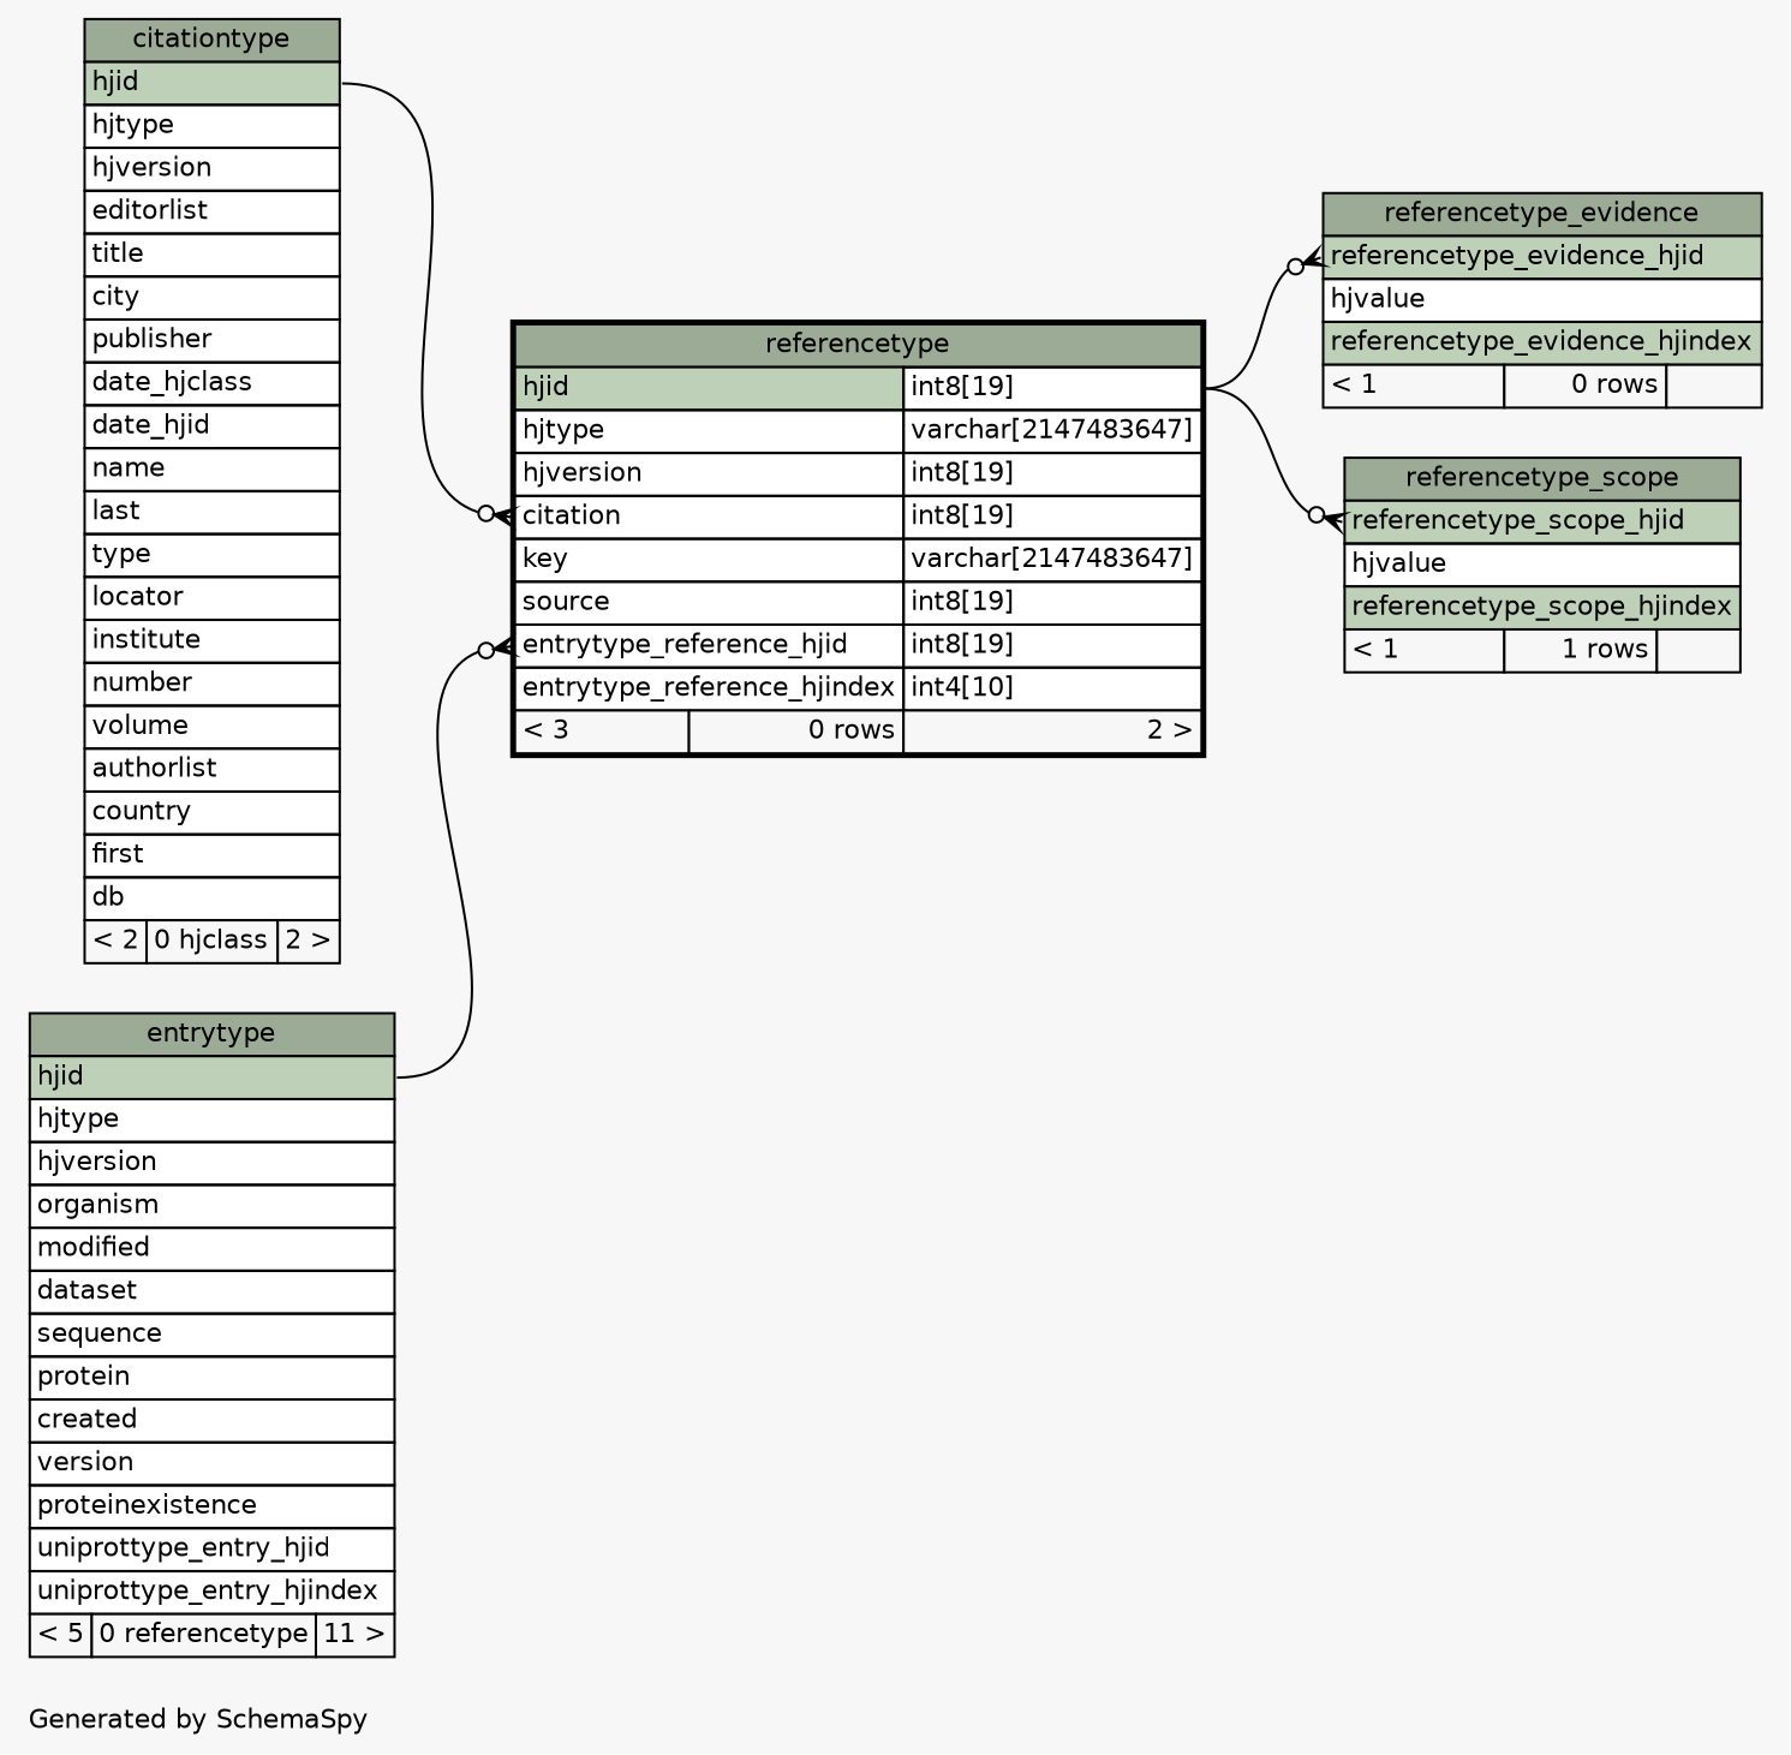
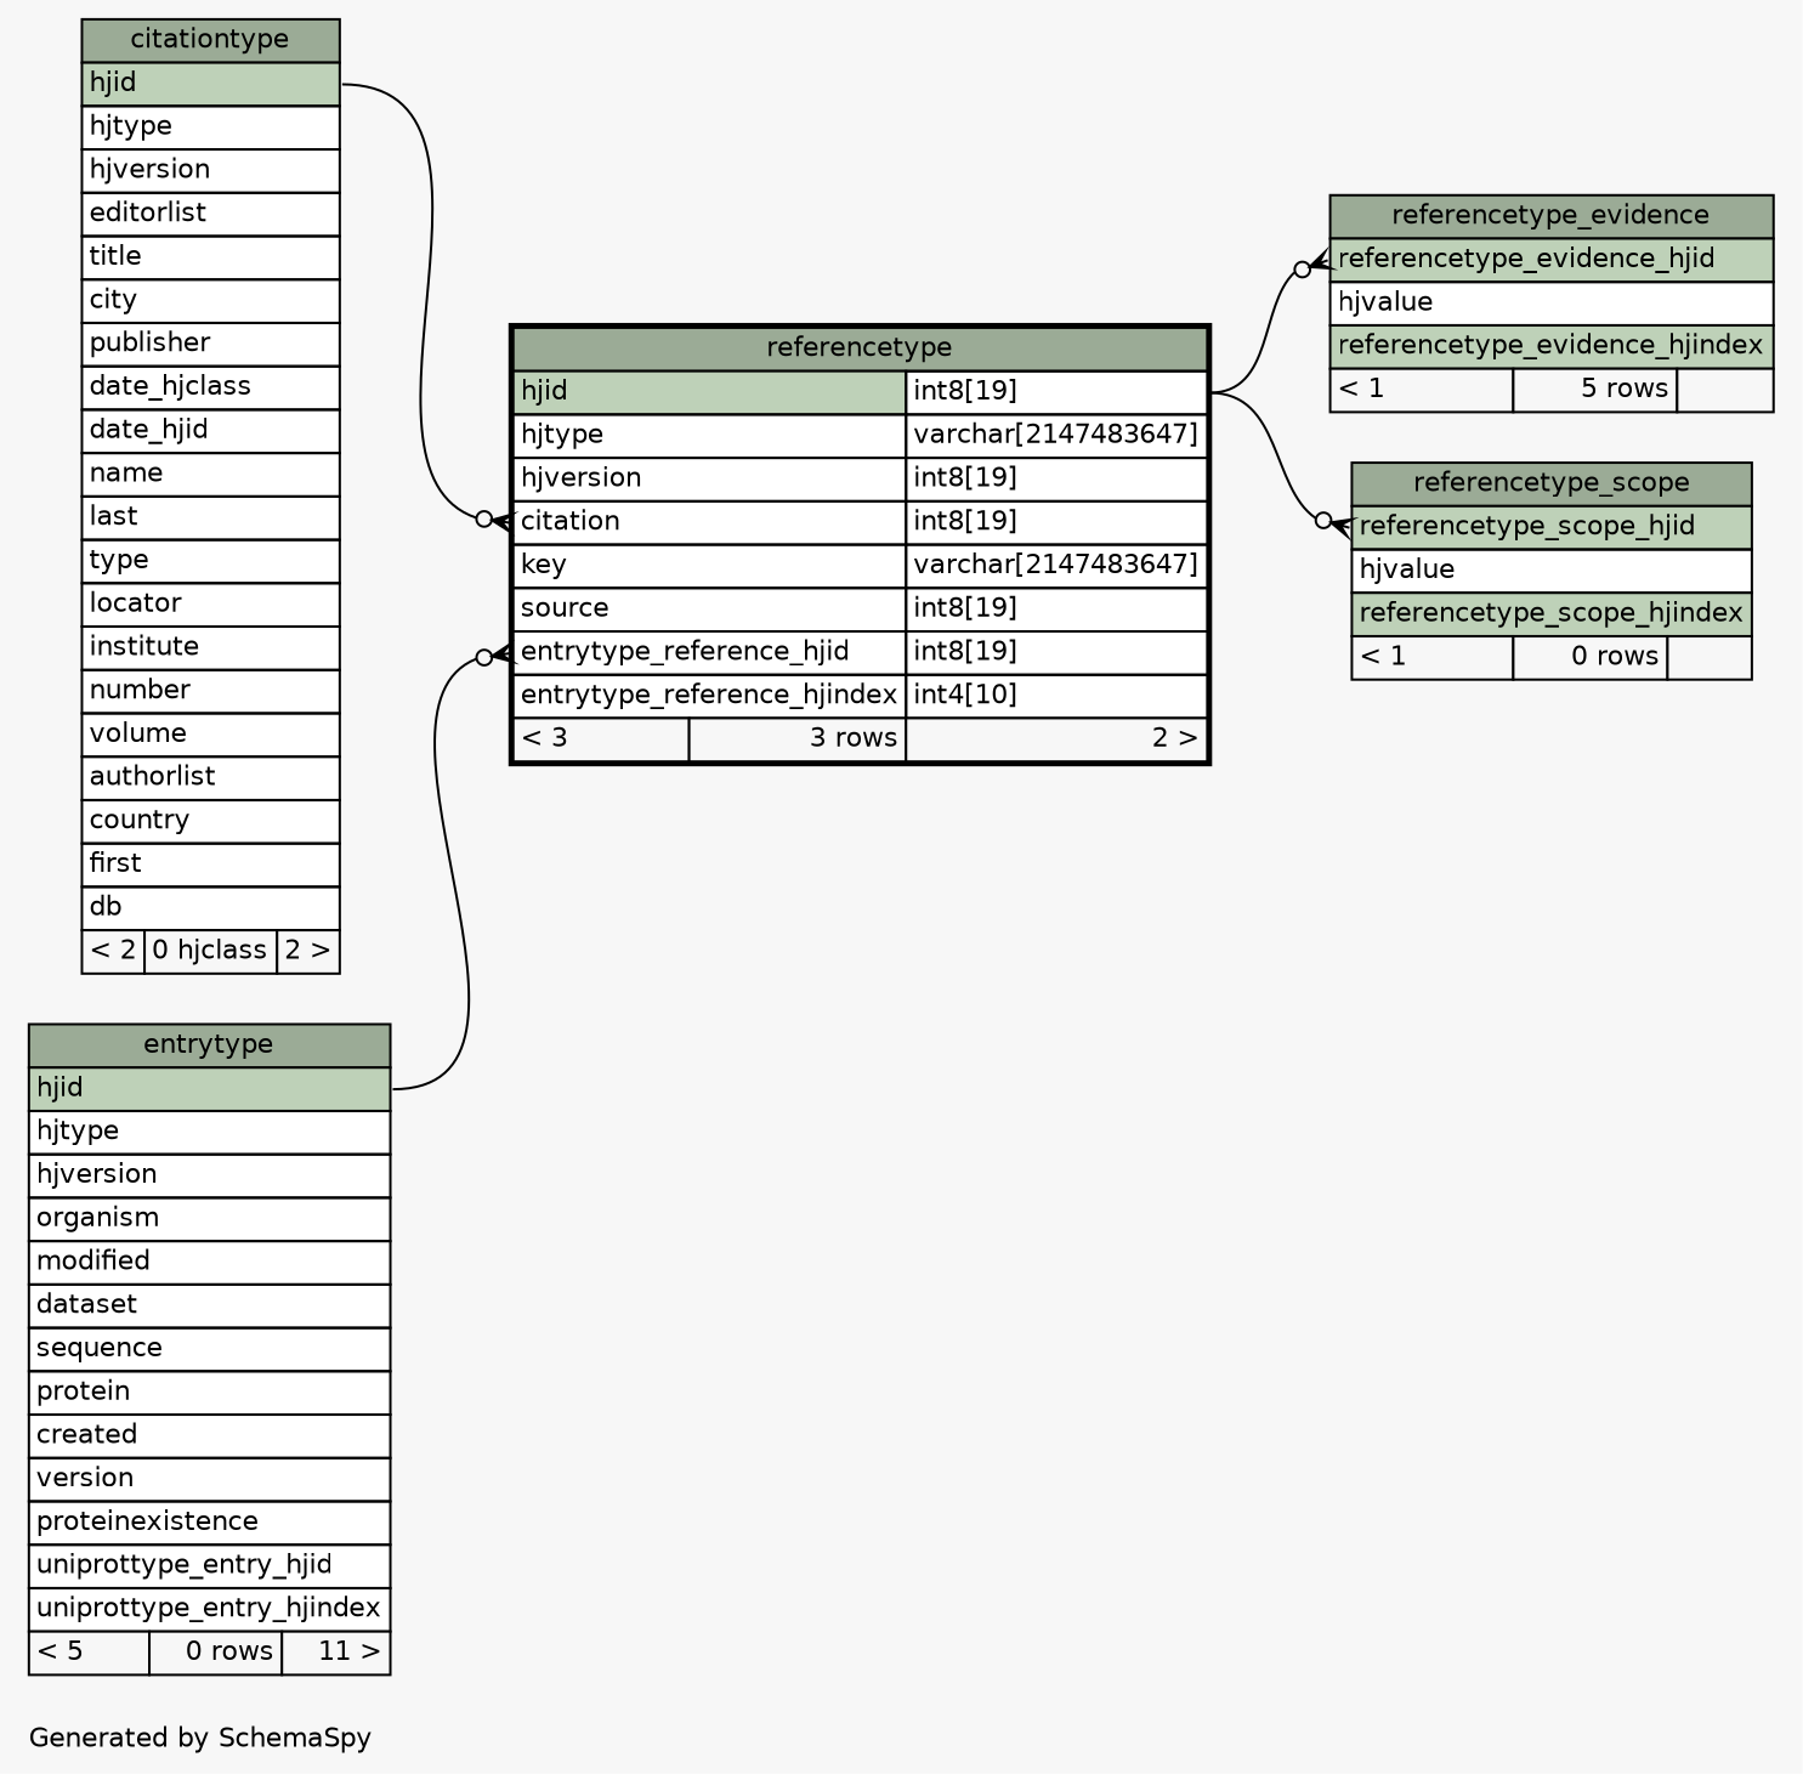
  digraph {
    bgcolor="#f7f7f7"
    fontname=Helvetica
    fontsize=11
    label="\nGenerated by SchemaSpy"
    labeljust=l
    nodesep=0.18
    rankdir=RL
    ranksep=0.46
    node [fontname=Helvetica fontsize=11 shape=plaintext]
    edge [arrowhead=none arrowsize=0.8 arrowtail=crowodot dir=back headport="hjid:e"]
-   n1 [label=<     <TABLE BORDER="2" CELLBORDER="1" CELLSPACING="0" BGCOLOR="#ffffff">       <TR><TD COLSPAN="3" BGCOLOR="#9bab96" ALIGN="CENTER">referencetype</TD></TR>       <TR><TD PORT="hjid" COLSPAN="2" BGCOLOR="#bed1b8" ALIGN="LEFT">hjid</TD><TD PORT="hjid.type" ALIGN="LEFT">int8[19]</TD></TR>       <TR><TD PORT="hjtype" COLSPAN="2" ALIGN="LEFT">hjtype</TD><TD PORT="hjtype.type" ALIGN="LEFT">varchar[2147483647]</TD></TR>       <TR><TD PORT="hjversion" COLSPAN="2" ALIGN="LEFT">hjversion</TD><TD PORT="hjversion.type" ALIGN="LEFT">int8[19]</TD></TR>       <TR><TD PORT="citation" COLSPAN="2" ALIGN="LEFT">citation</TD><TD PORT="citation.type" ALIGN="LEFT">int8[19]</TD></TR>       <TR><TD PORT="key" COLSPAN="2" ALIGN="LEFT">key</TD><TD PORT="key.type" ALIGN="LEFT">varchar[2147483647]</TD></TR>       <TR><TD PORT="source" COLSPAN="2" ALIGN="LEFT">source</TD><TD PORT="source.type" ALIGN="LEFT">int8[19]</TD></TR>       <TR><TD PORT="entrytype_reference_hjid" COLSPAN="2" ALIGN="LEFT">entrytype_reference_hjid</TD><TD PORT="entrytype_reference_hjid.type" ALIGN="LEFT">int8[19]</TD></TR>       <TR><TD PORT="entrytype_reference_hjindex" COLSPAN="2" ALIGN="LEFT">entrytype_reference_hjindex</TD><TD PORT="entrytype_reference_hjindex.type" ALIGN="LEFT">int4[10]</TD></TR>       <TR><TD ALIGN="LEFT" BGCOLOR="#f7f7f7">&lt; 3</TD><TD ALIGN="RIGHT" BGCOLOR="#f7f7f7">0 rows</TD><TD ALIGN="RIGHT" BGCOLOR="#f7f7f7">2 &gt;</TD></TR>     </TABLE>>]
+   n1 [label=<     <TABLE BORDER="2" CELLBORDER="1" CELLSPACING="0" BGCOLOR="#ffffff">       <TR><TD COLSPAN="3" BGCOLOR="#9bab96" ALIGN="CENTER">referencetype</TD></TR>       <TR><TD PORT="hjid" COLSPAN="2" BGCOLOR="#bed1b8" ALIGN="LEFT">hjid</TD><TD PORT="hjid.type" ALIGN="LEFT">int8[19]</TD></TR>       <TR><TD PORT="hjtype" COLSPAN="2" ALIGN="LEFT">hjtype</TD><TD PORT="hjtype.type" ALIGN="LEFT">varchar[2147483647]</TD></TR>       <TR><TD PORT="hjversion" COLSPAN="2" ALIGN="LEFT">hjversion</TD><TD PORT="hjversion.type" ALIGN="LEFT">int8[19]</TD></TR>       <TR><TD PORT="citation" COLSPAN="2" ALIGN="LEFT">citation</TD><TD PORT="citation.type" ALIGN="LEFT">int8[19]</TD></TR>       <TR><TD PORT="key" COLSPAN="2" ALIGN="LEFT">key</TD><TD PORT="key.type" ALIGN="LEFT">varchar[2147483647]</TD></TR>       <TR><TD PORT="source" COLSPAN="2" ALIGN="LEFT">source</TD><TD PORT="source.type" ALIGN="LEFT">int8[19]</TD></TR>       <TR><TD PORT="entrytype_reference_hjid" COLSPAN="2" ALIGN="LEFT">entrytype_reference_hjid</TD><TD PORT="entrytype_reference_hjid.type" ALIGN="LEFT">int8[19]</TD></TR>       <TR><TD PORT="entrytype_reference_hjindex" COLSPAN="2" ALIGN="LEFT">entrytype_reference_hjindex</TD><TD PORT="entrytype_reference_hjindex.type" ALIGN="LEFT">int4[10]</TD></TR>       <TR><TD ALIGN="LEFT" BGCOLOR="#f7f7f7">&lt; 3</TD><TD ALIGN="RIGHT" BGCOLOR="#f7f7f7">3 rows</TD><TD ALIGN="RIGHT" BGCOLOR="#f7f7f7">2 &gt;</TD></TR>     </TABLE>>]
    n2 [label=<     <TABLE BORDER="0" CELLBORDER="1" CELLSPACING="0" BGCOLOR="#ffffff">       <TR><TD COLSPAN="3" BGCOLOR="#9bab96" ALIGN="CENTER">citationtype</TD></TR>       <TR><TD PORT="hjid" COLSPAN="3" BGCOLOR="#bed1b8" ALIGN="LEFT">hjid</TD></TR>       <TR><TD PORT="hjtype" COLSPAN="3" ALIGN="LEFT">hjtype</TD></TR>       <TR><TD PORT="hjversion" COLSPAN="3" ALIGN="LEFT">hjversion</TD></TR>       <TR><TD PORT="editorlist" COLSPAN="3" ALIGN="LEFT">editorlist</TD></TR>       <TR><TD PORT="title" COLSPAN="3" ALIGN="LEFT">title</TD></TR>       <TR><TD PORT="city" COLSPAN="3" ALIGN="LEFT">city</TD></TR>       <TR><TD PORT="publisher" COLSPAN="3" ALIGN="LEFT">publisher</TD></TR>       <TR><TD PORT="date_hjclass" COLSPAN="3" ALIGN="LEFT">date_hjclass</TD></TR>       <TR><TD PORT="date_hjid" COLSPAN="3" ALIGN="LEFT">date_hjid</TD></TR>       <TR><TD PORT="name" COLSPAN="3" ALIGN="LEFT">name</TD></TR>       <TR><TD PORT="last" COLSPAN="3" ALIGN="LEFT">last</TD></TR>       <TR><TD PORT="type" COLSPAN="3" ALIGN="LEFT">type</TD></TR>       <TR><TD PORT="locator" COLSPAN="3" ALIGN="LEFT">locator</TD></TR>       <TR><TD PORT="institute" COLSPAN="3" ALIGN="LEFT">institute</TD></TR>       <TR><TD PORT="number" COLSPAN="3" ALIGN="LEFT">number</TD></TR>       <TR><TD PORT="volume" COLSPAN="3" ALIGN="LEFT">volume</TD></TR>       <TR><TD PORT="authorlist" COLSPAN="3" ALIGN="LEFT">authorlist</TD></TR>       <TR><TD PORT="country" COLSPAN="3" ALIGN="LEFT">country</TD></TR>       <TR><TD PORT="first" COLSPAN="3" ALIGN="LEFT">first</TD></TR>       <TR><TD PORT="db" COLSPAN="3" ALIGN="LEFT">db</TD></TR>       <TR><TD ALIGN="LEFT" BGCOLOR="#f7f7f7">&lt; 2</TD><TD ALIGN="RIGHT" BGCOLOR="#f7f7f7">0 hjclass</TD><TD ALIGN="RIGHT" BGCOLOR="#f7f7f7">2 &gt;</TD></TR>     </TABLE>>]
-   n3 [label=<     <TABLE BORDER="0" CELLBORDER="1" CELLSPACING="0" BGCOLOR="#ffffff">       <TR><TD COLSPAN="3" BGCOLOR="#9bab96" ALIGN="CENTER">entrytype</TD></TR>       <TR><TD PORT="hjid" COLSPAN="3" BGCOLOR="#bed1b8" ALIGN="LEFT">hjid</TD></TR>       <TR><TD PORT="hjtype" COLSPAN="3" ALIGN="LEFT">hjtype</TD></TR>       <TR><TD PORT="hjversion" COLSPAN="3" ALIGN="LEFT">hjversion</TD></TR>       <TR><TD PORT="organism" COLSPAN="3" ALIGN="LEFT">organism</TD></TR>       <TR><TD PORT="modified" COLSPAN="3" ALIGN="LEFT">modified</TD></TR>       <TR><TD PORT="dataset" COLSPAN="3" ALIGN="LEFT">dataset</TD></TR>       <TR><TD PORT="sequence" COLSPAN="3" ALIGN="LEFT">sequence</TD></TR>       <TR><TD PORT="protein" COLSPAN="3" ALIGN="LEFT">protein</TD></TR>       <TR><TD PORT="created" COLSPAN="3" ALIGN="LEFT">created</TD></TR>       <TR><TD PORT="version" COLSPAN="3" ALIGN="LEFT">version</TD></TR>       <TR><TD PORT="proteinexistence" COLSPAN="3" ALIGN="LEFT">proteinexistence</TD></TR>       <TR><TD PORT="uniprottype_entry_hjid" COLSPAN="3" ALIGN="LEFT">uniprottype_entry_hjid</TD></TR>       <TR><TD PORT="uniprottype_entry_hjindex" COLSPAN="3" ALIGN="LEFT">uniprottype_entry_hjindex</TD></TR>       <TR><TD ALIGN="LEFT" BGCOLOR="#f7f7f7">&lt; 5</TD><TD ALIGN="RIGHT" BGCOLOR="#f7f7f7">0 referencetype</TD><TD ALIGN="RIGHT" BGCOLOR="#f7f7f7">11 &gt;</TD></TR>     </TABLE>>]
-   n4 [label=<     <TABLE BORDER="0" CELLBORDER="1" CELLSPACING="0" BGCOLOR="#ffffff">       <TR><TD COLSPAN="3" BGCOLOR="#9bab96" ALIGN="CENTER">referencetype_evidence</TD></TR>       <TR><TD PORT="referencetype_evidence_hjid" COLSPAN="3" BGCOLOR="#bed1b8" ALIGN="LEFT">referencetype_evidence_hjid</TD></TR>       <TR><TD PORT="hjvalue" COLSPAN="3" ALIGN="LEFT">hjvalue</TD></TR>       <TR><TD PORT="referencetype_evidence_hjindex" COLSPAN="3" BGCOLOR="#bed1b8" ALIGN="LEFT">referencetype_evidence_hjindex</TD></TR>       <TR><TD ALIGN="LEFT" BGCOLOR="#f7f7f7">&lt; 1</TD><TD ALIGN="RIGHT" BGCOLOR="#f7f7f7">0 rows</TD><TD ALIGN="RIGHT" BGCOLOR="#f7f7f7">  </TD></TR>     </TABLE>>]
-   n5 [label=<     <TABLE BORDER="0" CELLBORDER="1" CELLSPACING="0" BGCOLOR="#ffffff">       <TR><TD COLSPAN="3" BGCOLOR="#9bab96" ALIGN="CENTER">referencetype_scope</TD></TR>       <TR><TD PORT="referencetype_scope_hjid" COLSPAN="3" BGCOLOR="#bed1b8" ALIGN="LEFT">referencetype_scope_hjid</TD></TR>       <TR><TD PORT="hjvalue" COLSPAN="3" ALIGN="LEFT">hjvalue</TD></TR>       <TR><TD PORT="referencetype_scope_hjindex" COLSPAN="3" BGCOLOR="#bed1b8" ALIGN="LEFT">referencetype_scope_hjindex</TD></TR>       <TR><TD ALIGN="LEFT" BGCOLOR="#f7f7f7">&lt; 1</TD><TD ALIGN="RIGHT" BGCOLOR="#f7f7f7">1 rows</TD><TD ALIGN="RIGHT" BGCOLOR="#f7f7f7">  </TD></TR>     </TABLE>>]
+   n3 [label=<     <TABLE BORDER="0" CELLBORDER="1" CELLSPACING="0" BGCOLOR="#ffffff">       <TR><TD COLSPAN="3" BGCOLOR="#9bab96" ALIGN="CENTER">entrytype</TD></TR>       <TR><TD PORT="hjid" COLSPAN="3" BGCOLOR="#bed1b8" ALIGN="LEFT">hjid</TD></TR>       <TR><TD PORT="hjtype" COLSPAN="3" ALIGN="LEFT">hjtype</TD></TR>       <TR><TD PORT="hjversion" COLSPAN="3" ALIGN="LEFT">hjversion</TD></TR>       <TR><TD PORT="organism" COLSPAN="3" ALIGN="LEFT">organism</TD></TR>       <TR><TD PORT="modified" COLSPAN="3" ALIGN="LEFT">modified</TD></TR>       <TR><TD PORT="dataset" COLSPAN="3" ALIGN="LEFT">dataset</TD></TR>       <TR><TD PORT="sequence" COLSPAN="3" ALIGN="LEFT">sequence</TD></TR>       <TR><TD PORT="protein" COLSPAN="3" ALIGN="LEFT">protein</TD></TR>       <TR><TD PORT="created" COLSPAN="3" ALIGN="LEFT">created</TD></TR>       <TR><TD PORT="version" COLSPAN="3" ALIGN="LEFT">version</TD></TR>       <TR><TD PORT="proteinexistence" COLSPAN="3" ALIGN="LEFT">proteinexistence</TD></TR>       <TR><TD PORT="uniprottype_entry_hjid" COLSPAN="3" ALIGN="LEFT">uniprottype_entry_hjid</TD></TR>       <TR><TD PORT="uniprottype_entry_hjindex" COLSPAN="3" ALIGN="LEFT">uniprottype_entry_hjindex</TD></TR>       <TR><TD ALIGN="LEFT" BGCOLOR="#f7f7f7">&lt; 5</TD><TD ALIGN="RIGHT" BGCOLOR="#f7f7f7">0 rows</TD><TD ALIGN="RIGHT" BGCOLOR="#f7f7f7">11 &gt;</TD></TR>     </TABLE>>]
+   n4 [label=<     <TABLE BORDER="0" CELLBORDER="1" CELLSPACING="0" BGCOLOR="#ffffff">       <TR><TD COLSPAN="3" BGCOLOR="#9bab96" ALIGN="CENTER">referencetype_evidence</TD></TR>       <TR><TD PORT="referencetype_evidence_hjid" COLSPAN="3" BGCOLOR="#bed1b8" ALIGN="LEFT">referencetype_evidence_hjid</TD></TR>       <TR><TD PORT="hjvalue" COLSPAN="3" ALIGN="LEFT">hjvalue</TD></TR>       <TR><TD PORT="referencetype_evidence_hjindex" COLSPAN="3" BGCOLOR="#bed1b8" ALIGN="LEFT">referencetype_evidence_hjindex</TD></TR>       <TR><TD ALIGN="LEFT" BGCOLOR="#f7f7f7">&lt; 1</TD><TD ALIGN="RIGHT" BGCOLOR="#f7f7f7">5 rows</TD><TD ALIGN="RIGHT" BGCOLOR="#f7f7f7">  </TD></TR>     </TABLE>>]
+   n5 [label=<     <TABLE BORDER="0" CELLBORDER="1" CELLSPACING="0" BGCOLOR="#ffffff">       <TR><TD COLSPAN="3" BGCOLOR="#9bab96" ALIGN="CENTER">referencetype_scope</TD></TR>       <TR><TD PORT="referencetype_scope_hjid" COLSPAN="3" BGCOLOR="#bed1b8" ALIGN="LEFT">referencetype_scope_hjid</TD></TR>       <TR><TD PORT="hjvalue" COLSPAN="3" ALIGN="LEFT">hjvalue</TD></TR>       <TR><TD PORT="referencetype_scope_hjindex" COLSPAN="3" BGCOLOR="#bed1b8" ALIGN="LEFT">referencetype_scope_hjindex</TD></TR>       <TR><TD ALIGN="LEFT" BGCOLOR="#f7f7f7">&lt; 1</TD><TD ALIGN="RIGHT" BGCOLOR="#f7f7f7">0 rows</TD><TD ALIGN="RIGHT" BGCOLOR="#f7f7f7">  </TD></TR>     </TABLE>>]
    n1 -> n2 [tailport="citation:w"]
    n1 -> n3 [tailport="entrytype_reference_hjid:w"]
    n4 -> n1 [headport="hjid.type:e" tailport="referencetype_evidence_hjid:w"]
    n5 -> n1 [headport="hjid.type:e" tailport="referencetype_scope_hjid:w"]
  }
